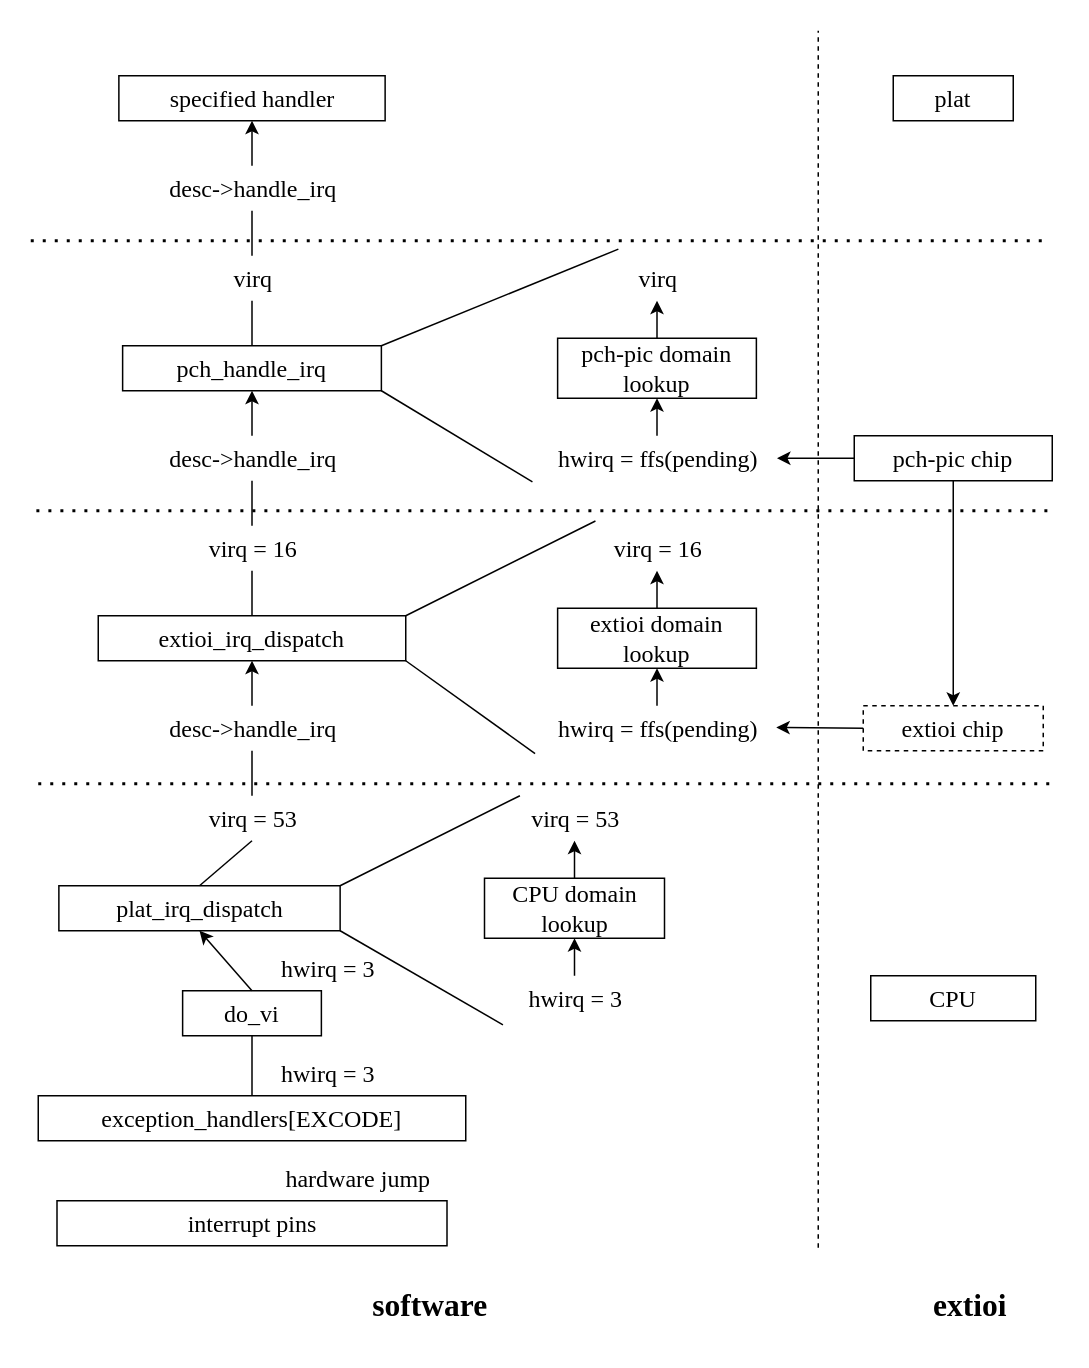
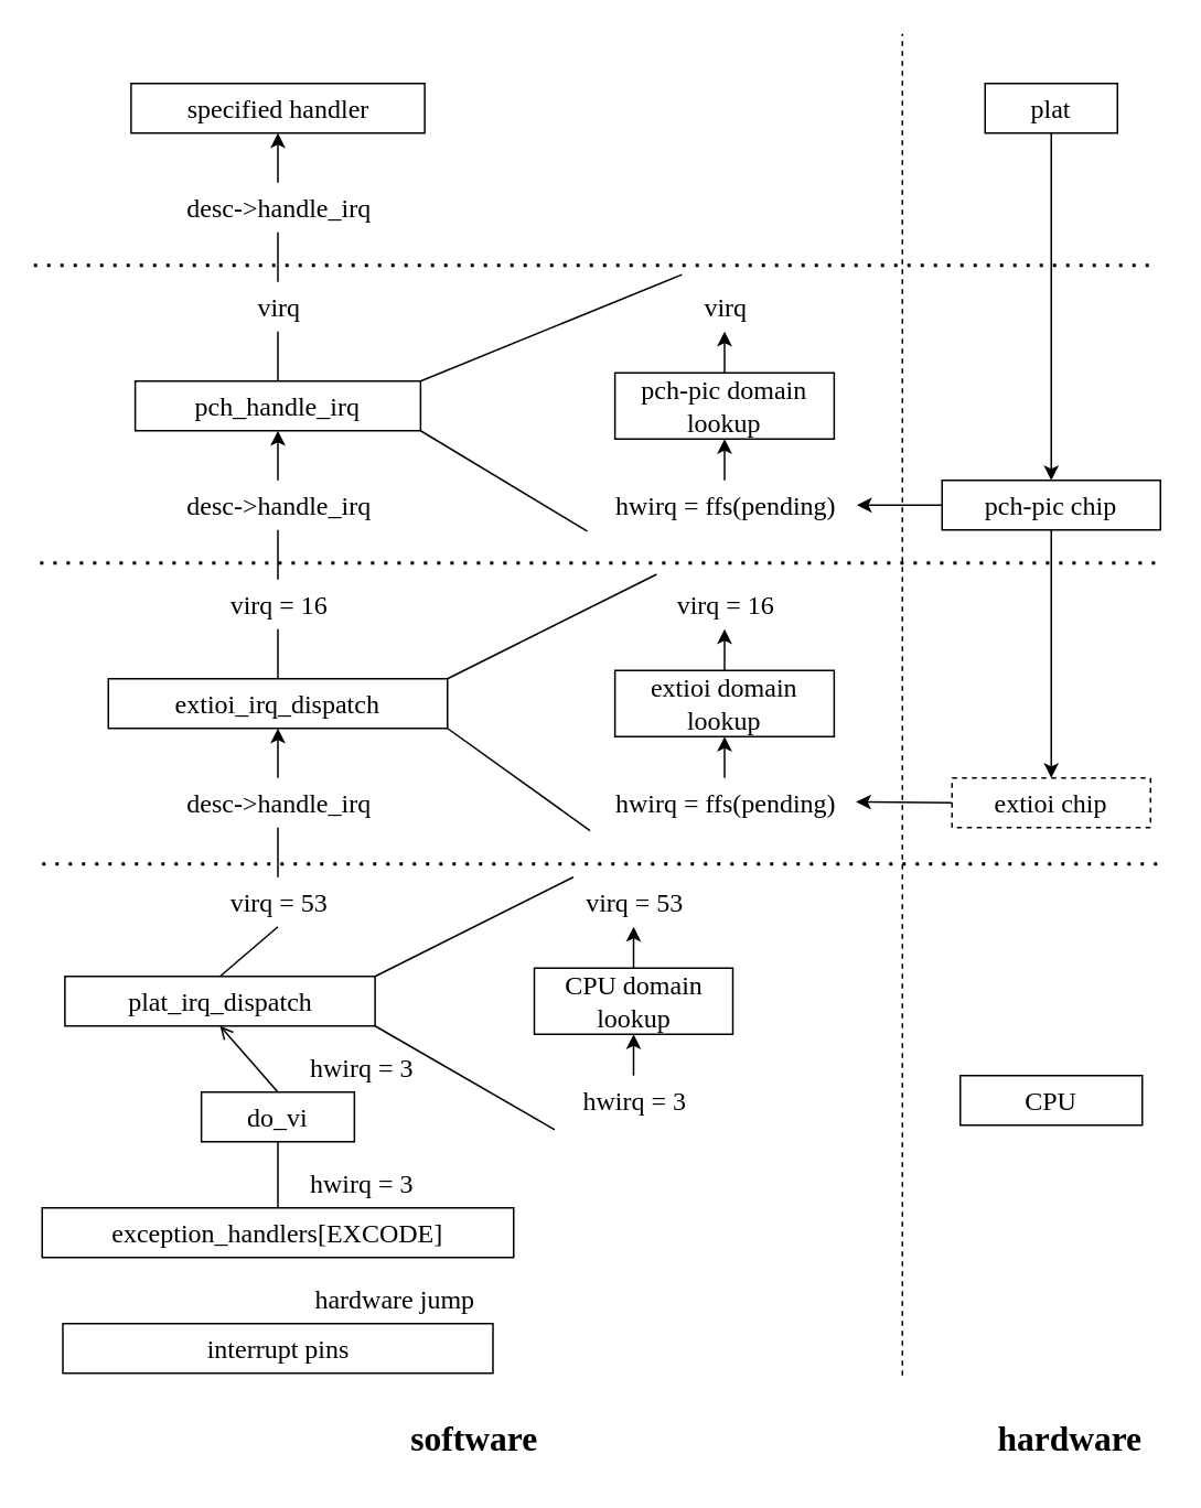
  <mxCell id="0" />
  <mxCell id="1" parent="0" />
  <mxCell id="2" value="" style="group;fontFamily=Times New Roman;" parent="1" vertex="1" connectable="0"><mxGeometry x="25" y="50" width="522.5" height="780" as="geometry" /></mxCell>
  <mxCell id="3" value="" style="group;fontFamily=Times New Roman;" parent="2" vertex="1" connectable="0"><mxGeometry y="360" width="522.5" height="420" as="geometry" /></mxCell>
  <mxCell id="4" value="interrupt pins" style="rounded=0;whiteSpace=wrap;html=1;fontFamily=Times New Roman;fontSize=16;" parent="3" vertex="1"><mxGeometry x="12.5" y="390" width="260" height="30" as="geometry" /></mxCell>
  <mxCell id="5" value="exception_handlers[EXCODE]" style="rounded=0;whiteSpace=wrap;html=1;fontFamily=Times New Roman;fontSize=16;" parent="3" vertex="1"><mxGeometry y="320" width="285" height="30" as="geometry" /></mxCell>
  <mxCell id="6" value="do_vi" style="rounded=0;whiteSpace=wrap;html=1;fontFamily=Times New Roman;fontSize=16;" parent="3" vertex="1"><mxGeometry x="96.25" y="250" width="92.5" height="30" as="geometry" /></mxCell>
  <mxCell id="7" style="edgeStyle=none;html=1;exitX=0.5;exitY=0;exitDx=0;exitDy=0;entryX=0.5;entryY=1;entryDx=0;entryDy=0;fontFamily=Times New Roman;fontSize=16;endArrow=none;" parent="3" source="5" target="6" edge="1"><mxGeometry relative="1" as="geometry" /></mxCell>
  <mxCell id="8" value="hardware jump" style="text;html=1;align=center;verticalAlign=middle;resizable=0;points=[];autosize=1;strokeColor=none;fillColor=none;fontSize=16;fontFamily=Times New Roman;" parent="3" vertex="1"><mxGeometry x="152.5" y="360" width="120" height="30" as="geometry" /></mxCell>
  <mxCell id="9" value="hwirq = 3" style="text;html=1;align=center;verticalAlign=middle;resizable=0;points=[];autosize=1;strokeColor=none;fillColor=none;fontSize=16;fontFamily=Times New Roman;" parent="3" vertex="1"><mxGeometry x="147.5" y="290" width="90" height="30" as="geometry" /></mxCell>
  <mxCell id="10" value="plat_irq_dispatch" style="rounded=0;whiteSpace=wrap;html=1;fontFamily=Times New Roman;fontSize=16;" parent="3" vertex="1"><mxGeometry x="13.75" y="180" width="187.5" height="30" as="geometry" /></mxCell>
- <mxCell id="11" style="edgeStyle=none;html=1;exitX=0.5;exitY=0;exitDx=0;exitDy=0;entryX=0.5;entryY=1;entryDx=0;entryDy=0;fontFamily=Times New Roman;fontSize=16;" parent="3" source="6" target="10" edge="1"><mxGeometry relative="1" as="geometry" /></mxCell>
+ <mxCell id="11" style="edgeStyle=none;html=1;exitX=0.5;exitY=0;exitDx=0;exitDy=0;entryX=0.5;entryY=1;entryDx=0;entryDy=0;fontFamily=Times New Roman;fontSize=16;endArrow=open;" parent="3" source="6" target="10" edge="1"><mxGeometry relative="1" as="geometry" /></mxCell>
  <mxCell id="12" value="hwirq = 3" style="text;html=1;align=center;verticalAlign=middle;resizable=0;points=[];autosize=1;strokeColor=none;fillColor=none;fontSize=16;fontFamily=Times New Roman;" parent="3" vertex="1"><mxGeometry x="147.5" y="220" width="90" height="30" as="geometry" /></mxCell>
  <mxCell id="13" value="CPU domain lookup" style="rounded=0;whiteSpace=wrap;html=1;fontFamily=Times New Roman;fontSize=16;" parent="3" vertex="1"><mxGeometry x="297.5" y="175" width="120" height="40" as="geometry" /></mxCell>
  <mxCell id="14" value="" style="endArrow=classic;html=1;fontFamily=Times New Roman;fontSize=16;entryX=0.5;entryY=1;entryDx=0;entryDy=0;" parent="3" target="13" edge="1"><mxGeometry width="50" height="50" relative="1" as="geometry"><mxPoint x="357.5" y="240" as="sourcePoint" /><mxPoint x="347.5" y="240" as="targetPoint" /></mxGeometry></mxCell>
  <mxCell id="15" value="hwirq = 3" style="text;html=1;align=center;verticalAlign=middle;resizable=0;points=[];autosize=1;strokeColor=none;fillColor=none;fontSize=16;fontFamily=Times New Roman;" parent="3" vertex="1"><mxGeometry x="312.5" y="240" width="90" height="30" as="geometry" /></mxCell>
  <mxCell id="16" value="virq = 53" style="text;html=1;align=center;verticalAlign=middle;resizable=0;points=[];autosize=1;strokeColor=none;fillColor=none;fontSize=16;fontFamily=Times New Roman;" parent="3" vertex="1"><mxGeometry x="317.5" y="120" width="80" height="30" as="geometry" /></mxCell>
  <mxCell id="17" value="" style="endArrow=classic;html=1;fontFamily=Times New Roman;fontSize=16;exitX=0.5;exitY=0;exitDx=0;exitDy=0;entryX=0.5;entryY=1;entryDx=0;entryDy=0;entryPerimeter=0;" parent="3" source="13" target="16" edge="1"><mxGeometry width="50" height="50" relative="1" as="geometry"><mxPoint x="267.5" y="180" as="sourcePoint" /><mxPoint x="317.5" y="130" as="targetPoint" /></mxGeometry></mxCell>
  <mxCell id="18" value="" style="endArrow=none;html=1;fontFamily=Times New Roman;fontSize=16;exitX=1;exitY=0;exitDx=0;exitDy=0;entryX=0.045;entryY=0;entryDx=0;entryDy=0;entryPerimeter=0;" parent="3" source="10" target="16" edge="1"><mxGeometry width="50" height="50" relative="1" as="geometry"><mxPoint x="227.5" y="180" as="sourcePoint" /><mxPoint x="277.5" y="130" as="targetPoint" /></mxGeometry></mxCell>
  <mxCell id="19" value="" style="endArrow=none;html=1;fontFamily=Times New Roman;fontSize=16;entryX=1;entryY=1;entryDx=0;entryDy=0;exitX=-0.03;exitY=1.09;exitDx=0;exitDy=0;exitPerimeter=0;" parent="3" source="15" target="10" edge="1"><mxGeometry width="50" height="50" relative="1" as="geometry"><mxPoint x="227.5" y="290" as="sourcePoint" /><mxPoint x="277.5" y="240" as="targetPoint" /></mxGeometry></mxCell>
  <mxCell id="20" value="extioi_irq_dispatch" style="rounded=0;whiteSpace=wrap;html=1;fontFamily=Times New Roman;fontSize=16;" parent="3" vertex="1"><mxGeometry x="40" width="205" height="30" as="geometry" /></mxCell>
  <mxCell id="21" value="" style="edgeStyle=none;html=1;exitX=0.5;exitY=0;exitDx=0;exitDy=0;entryX=0.5;entryY=1;entryDx=0;entryDy=0;fontFamily=Times New Roman;fontSize=16;endArrow=none;" parent="3" source="10" target="22" edge="1"><mxGeometry relative="1" as="geometry"><mxPoint x="142.5" y="180" as="sourcePoint" /><mxPoint x="142.5" y="-70" as="targetPoint" /></mxGeometry></mxCell>
  <mxCell id="22" value="virq = 53" style="text;html=1;align=center;verticalAlign=middle;resizable=0;points=[];autosize=1;strokeColor=none;fillColor=none;fontSize=16;fontFamily=Times New Roman;" parent="3" vertex="1"><mxGeometry x="102.5" y="120" width="80" height="30" as="geometry" /></mxCell>
  <mxCell id="23" value="" style="edgeStyle=none;html=1;exitX=0.5;exitY=0;exitDx=0;exitDy=0;entryX=0.5;entryY=1;entryDx=0;entryDy=0;fontFamily=Times New Roman;fontSize=16;startArrow=none;endArrow=none;" parent="3" source="22" target="24" edge="1"><mxGeometry relative="1" as="geometry"><mxPoint x="142.5" y="110" as="sourcePoint" /><mxPoint x="142.5" y="-70" as="targetPoint" /></mxGeometry></mxCell>
  <mxCell id="24" value="desc-&amp;gt;handle_irq" style="text;html=1;align=center;verticalAlign=middle;resizable=0;points=[];autosize=1;strokeColor=none;fillColor=none;fontSize=16;fontFamily=Times New Roman;" parent="3" vertex="1"><mxGeometry x="77.5" y="60" width="130" height="30" as="geometry" /></mxCell>
  <mxCell id="25" style="edgeStyle=none;html=1;exitX=0.5;exitY=0;exitDx=0;exitDy=0;entryX=0.5;entryY=1;entryDx=0;entryDy=0;fontFamily=Times New Roman;fontSize=16;startArrow=none;" parent="3" source="24" target="20" edge="1"><mxGeometry relative="1" as="geometry" /></mxCell>
  <mxCell id="26" value="extioi domain lookup" style="rounded=0;whiteSpace=wrap;html=1;fontFamily=Times New Roman;fontSize=16;" parent="3" vertex="1"><mxGeometry x="346.25" y="-5" width="132.5" height="40" as="geometry" /></mxCell>
  <mxCell id="27" value="" style="endArrow=classic;html=1;fontFamily=Times New Roman;fontSize=16;entryX=0.5;entryY=1;entryDx=0;entryDy=0;" parent="3" target="26" edge="1"><mxGeometry width="50" height="50" relative="1" as="geometry"><mxPoint x="412.5" y="60" as="sourcePoint" /><mxPoint x="20" y="-520" as="targetPoint" /></mxGeometry></mxCell>
  <mxCell id="28" value="hwirq = ffs(pending)" style="text;html=1;align=center;verticalAlign=middle;resizable=0;points=[];autosize=1;strokeColor=none;fillColor=none;fontSize=16;fontFamily=Times New Roman;" parent="3" vertex="1"><mxGeometry x="332.5" y="60" width="160" height="30" as="geometry" /></mxCell>
  <mxCell id="29" value="virq = 16" style="text;html=1;align=center;verticalAlign=middle;resizable=0;points=[];autosize=1;strokeColor=none;fillColor=none;fontSize=16;fontFamily=Times New Roman;" parent="3" vertex="1"><mxGeometry x="372.5" y="-60" width="80" height="30" as="geometry" /></mxCell>
  <mxCell id="30" value="" style="endArrow=classic;html=1;fontFamily=Times New Roman;fontSize=16;exitX=0.5;exitY=0;exitDx=0;exitDy=0;entryX=0.5;entryY=1;entryDx=0;entryDy=0;entryPerimeter=0;" parent="3" source="26" target="29" edge="1"><mxGeometry width="50" height="50" relative="1" as="geometry"><mxPoint x="-60" y="-580" as="sourcePoint" /><mxPoint x="-10" y="-630" as="targetPoint" /></mxGeometry></mxCell>
  <mxCell id="31" value="" style="endArrow=none;html=1;fontFamily=Times New Roman;fontSize=16;entryX=1;entryY=1;entryDx=0;entryDy=0;exitX=-0.008;exitY=1.062;exitDx=0;exitDy=0;exitPerimeter=0;" parent="3" source="28" target="20" edge="1"><mxGeometry width="50" height="50" relative="1" as="geometry"><mxPoint x="217.5" y="120" as="sourcePoint" /><mxPoint x="267.5" y="70" as="targetPoint" /></mxGeometry></mxCell>
  <mxCell id="32" value="" style="endArrow=none;html=1;fontFamily=Times New Roman;fontSize=16;exitX=1;exitY=0;exitDx=0;exitDy=0;entryX=-0.013;entryY=-0.106;entryDx=0;entryDy=0;entryPerimeter=0;" parent="3" source="20" target="29" edge="1"><mxGeometry width="50" height="50" relative="1" as="geometry"><mxPoint x="257.5" y="-20" as="sourcePoint" /><mxPoint x="307.5" y="-70" as="targetPoint" /></mxGeometry></mxCell>
  <mxCell id="33" value="" style="endArrow=none;dashed=1;html=1;dashPattern=1 3;strokeWidth=2;fontFamily=Times New Roman;fontSize=16;" parent="3" edge="1"><mxGeometry width="50" height="50" relative="1" as="geometry"><mxPoint y="112" as="sourcePoint" /><mxPoint x="680" y="112" as="targetPoint" /></mxGeometry></mxCell>
  <mxCell id="34" value="pch_handle_irq" style="rounded=0;whiteSpace=wrap;html=1;fontFamily=Times New Roman;fontSize=16;" parent="2" vertex="1"><mxGeometry x="56.25" y="180" width="172.5" height="30" as="geometry" /></mxCell>
  <mxCell id="35" style="edgeStyle=none;html=1;exitX=0.5;exitY=0;exitDx=0;exitDy=0;entryX=0.5;entryY=1;entryDx=0;entryDy=0;fontFamily=Times New Roman;fontSize=16;startArrow=none;" parent="2" source="39" target="34" edge="1"><mxGeometry relative="1" as="geometry" /></mxCell>
  <mxCell id="36" value="" style="edgeStyle=none;html=1;exitX=0.5;exitY=0;exitDx=0;exitDy=0;entryX=0.5;entryY=1;entryDx=0;entryDy=0;fontFamily=Times New Roman;fontSize=16;endArrow=none;" parent="2" source="20" target="37" edge="1"><mxGeometry relative="1" as="geometry"><mxPoint x="142.5" y="360" as="sourcePoint" /><mxPoint x="142.5" y="190.0" as="targetPoint" /></mxGeometry></mxCell>
  <mxCell id="37" value="virq = 16" style="text;html=1;align=center;verticalAlign=middle;resizable=0;points=[];autosize=1;strokeColor=none;fillColor=none;fontSize=16;fontFamily=Times New Roman;" parent="2" vertex="1"><mxGeometry x="102.5" y="300" width="80" height="30" as="geometry" /></mxCell>
  <mxCell id="38" value="" style="edgeStyle=none;html=1;exitX=0.5;exitY=0;exitDx=0;exitDy=0;entryX=0.5;entryY=1;entryDx=0;entryDy=0;fontFamily=Times New Roman;fontSize=16;startArrow=none;endArrow=none;" parent="2" source="37" target="39" edge="1"><mxGeometry relative="1" as="geometry"><mxPoint x="142.5" y="300.0" as="sourcePoint" /><mxPoint x="142.5" y="190.0" as="targetPoint" /></mxGeometry></mxCell>
  <mxCell id="39" value="desc-&amp;gt;handle_irq" style="text;html=1;align=center;verticalAlign=middle;resizable=0;points=[];autosize=1;strokeColor=none;fillColor=none;fontSize=16;fontFamily=Times New Roman;" parent="2" vertex="1"><mxGeometry x="77.5" y="240" width="130" height="30" as="geometry" /></mxCell>
  <mxCell id="40" value="pch-pic domain lookup" style="rounded=0;whiteSpace=wrap;html=1;fontFamily=Times New Roman;fontSize=16;" parent="2" vertex="1"><mxGeometry x="346.25" y="175" width="132.5" height="40" as="geometry" /></mxCell>
  <mxCell id="41" value="" style="endArrow=classic;html=1;fontFamily=Times New Roman;fontSize=16;entryX=0.5;entryY=1;entryDx=0;entryDy=0;" parent="2" target="40" edge="1"><mxGeometry width="50" height="50" relative="1" as="geometry"><mxPoint x="412.5" y="240" as="sourcePoint" /><mxPoint x="-50" y="-930" as="targetPoint" /></mxGeometry></mxCell>
  <mxCell id="42" value="hwirq = ffs(pending)" style="text;html=1;align=center;verticalAlign=middle;resizable=0;points=[];autosize=1;strokeColor=none;fillColor=none;fontSize=16;fontFamily=Times New Roman;" parent="2" vertex="1"><mxGeometry x="332.5" y="240" width="160" height="30" as="geometry" /></mxCell>
  <mxCell id="43" value="virq" style="text;html=1;align=center;verticalAlign=middle;resizable=0;points=[];autosize=1;strokeColor=none;fillColor=none;fontSize=16;fontFamily=Times New Roman;" parent="2" vertex="1"><mxGeometry x="387.5" y="120" width="50" height="30" as="geometry" /></mxCell>
  <mxCell id="44" value="" style="endArrow=classic;html=1;fontFamily=Times New Roman;fontSize=16;exitX=0.5;exitY=0;exitDx=0;exitDy=0;entryX=0.5;entryY=1;entryDx=0;entryDy=0;entryPerimeter=0;" parent="2" source="40" target="43" edge="1"><mxGeometry width="50" height="50" relative="1" as="geometry"><mxPoint x="-130" y="-990" as="sourcePoint" /><mxPoint x="-80" y="-1040" as="targetPoint" /></mxGeometry></mxCell>
  <mxCell id="45" value="" style="endArrow=none;html=1;fontFamily=Times New Roman;fontSize=16;entryX=1;entryY=1;entryDx=0;entryDy=0;exitX=-0.019;exitY=1.027;exitDx=0;exitDy=0;exitPerimeter=0;" parent="2" source="42" target="34" edge="1"><mxGeometry width="50" height="50" relative="1" as="geometry"><mxPoint x="260" y="310" as="sourcePoint" /><mxPoint x="310" y="260" as="targetPoint" /></mxGeometry></mxCell>
  <mxCell id="46" value="" style="endArrow=none;html=1;fontFamily=Times New Roman;fontSize=16;exitX=1;exitY=0;exitDx=0;exitDy=0;entryX=-0.015;entryY=-0.147;entryDx=0;entryDy=0;entryPerimeter=0;" parent="2" source="34" target="43" edge="1"><mxGeometry width="50" height="50" relative="1" as="geometry"><mxPoint x="270" y="110" as="sourcePoint" /><mxPoint x="320" y="60" as="targetPoint" /></mxGeometry></mxCell>
  <mxCell id="47" value="" style="endArrow=none;html=1;fontFamily=Times New Roman;fontSize=16;exitX=0.5;exitY=0;exitDx=0;exitDy=0;" parent="2" source="34" target="48" edge="1"><mxGeometry width="50" height="50" relative="1" as="geometry"><mxPoint x="142.5" y="180" as="sourcePoint" /><mxPoint x="143" y="-30" as="targetPoint" /></mxGeometry></mxCell>
  <mxCell id="48" value="virq" style="text;html=1;align=center;verticalAlign=middle;resizable=0;points=[];autosize=1;strokeColor=none;fillColor=none;fontSize=16;fontFamily=Times New Roman;" parent="2" vertex="1"><mxGeometry x="117.5" y="120" width="50" height="30" as="geometry" /></mxCell>
  <mxCell id="49" value="" style="endArrow=none;html=1;fontFamily=Times New Roman;fontSize=16;exitX=0.5;exitY=0;exitDx=0;exitDy=0;startArrow=none;" parent="2" source="48" target="50" edge="1"><mxGeometry width="50" height="50" relative="1" as="geometry"><mxPoint x="142.5" y="120" as="sourcePoint" /><mxPoint x="143" y="-30" as="targetPoint" /></mxGeometry></mxCell>
  <mxCell id="50" value="desc-&amp;gt;handle_irq" style="text;html=1;align=center;verticalAlign=middle;resizable=0;points=[];autosize=1;strokeColor=none;fillColor=none;fontSize=16;fontFamily=Times New Roman;" parent="2" vertex="1"><mxGeometry x="77.5" y="60" width="130" height="30" as="geometry" /></mxCell>
  <mxCell id="51" value="specified handler" style="rounded=0;whiteSpace=wrap;html=1;fontFamily=Times New Roman;fontSize=16;" parent="2" vertex="1"><mxGeometry x="53.75" width="177.5" height="30" as="geometry" /></mxCell>
  <mxCell id="52" value="" style="endArrow=classic;html=1;fontFamily=Times New Roman;fontSize=16;exitX=0.5;exitY=0;exitDx=0;exitDy=0;startArrow=none;entryX=0.5;entryY=1;entryDx=0;entryDy=0;" parent="2" source="50" target="51" edge="1"><mxGeometry width="50" height="50" relative="1" as="geometry"><mxPoint x="170" y="110" as="sourcePoint" /><mxPoint x="143" y="10" as="targetPoint" /></mxGeometry></mxCell>
+ <mxCell id="53" style="edgeStyle=none;html=1;exitX=0.5;exitY=1;exitDx=0;exitDy=0;entryX=0.5;entryY=0;entryDx=0;entryDy=0;fontFamily=Times New Roman;fontSize=16;" parent="1" source="54" target="62" edge="1"><mxGeometry relative="1" as="geometry"><mxPoint x="658.75" y="292" as="targetPoint" /></mxGeometry></mxCell>
  <mxCell id="54" value="plat" style="rounded=0;whiteSpace=wrap;html=1;fontFamily=Times New Roman;fontSize=16;container=0;" parent="1" vertex="1"><mxGeometry x="595" y="50" width="80" height="30" as="geometry" /></mxCell>
  <mxCell id="55" value="" style="rounded=0;whiteSpace=wrap;html=1;container=0;fontFamily=Times New Roman;" parent="1" vertex="1"><mxGeometry x="696.25" y="500" width="7.5" as="geometry" /></mxCell>
  <mxCell id="56" value="" style="group;fontFamily=Times New Roman;" parent="1" vertex="1" connectable="0"><mxGeometry x="580" y="650" width="110" height="30" as="geometry" /></mxCell>
  <mxCell id="57" value="CPU" style="rounded=0;whiteSpace=wrap;html=1;fontFamily=Times New Roman;fontSize=16;container=0;" parent="56" vertex="1"><mxGeometry width="110" height="30" as="geometry" /></mxCell>
  <mxCell id="58" value="" style="group;fontFamily=Times New Roman;" parent="1" vertex="1" connectable="0"><mxGeometry x="575" y="470" width="120" height="30" as="geometry" /></mxCell>
  <mxCell id="59" value="extioi chip" style="rounded=0;whiteSpace=wrap;html=1;fontSize=16;fontFamily=Times New Roman;container=0;dashed=1;" parent="58" vertex="1"><mxGeometry width="120" height="30" as="geometry" /></mxCell>
  <mxCell id="60" value="" style="group;fontFamily=Times New Roman;" parent="1" vertex="1" connectable="0"><mxGeometry x="569" y="260" width="132" height="60" as="geometry" /></mxCell>
  <mxCell id="61" value="" style="group;fontFamily=Times New Roman;" parent="60" vertex="1" connectable="0"><mxGeometry y="30" width="132" height="30" as="geometry" /></mxCell>
  <mxCell id="62" value="pch-pic chip" style="rounded=0;whiteSpace=wrap;html=1;fontFamily=Times New Roman;fontSize=16;container=0;" parent="61" vertex="1"><mxGeometry width="132" height="30" as="geometry" /></mxCell>
  <mxCell id="63" value="" style="endArrow=none;dashed=1;html=1;fontFamily=Times New Roman;fontSize=16;" parent="1" edge="1"><mxGeometry width="50" height="50" relative="1" as="geometry"><mxPoint x="545" y="831.28" as="sourcePoint" /><mxPoint x="545" y="20" as="targetPoint" /></mxGeometry></mxCell>
  <mxCell id="64" value="" style="endArrow=none;dashed=1;html=1;dashPattern=1 3;strokeWidth=2;fontFamily=Times New Roman;fontSize=16;" parent="1" edge="1"><mxGeometry width="50" height="50" relative="1" as="geometry"><mxPoint x="23.75" y="340" as="sourcePoint" /><mxPoint x="703.75" y="340" as="targetPoint" /></mxGeometry></mxCell>
  <mxCell id="65" value="" style="endArrow=none;dashed=1;html=1;dashPattern=1 3;strokeWidth=2;fontFamily=Times New Roman;fontSize=16;" parent="1" edge="1"><mxGeometry width="50" height="50" relative="1" as="geometry"><mxPoint x="20" y="160" as="sourcePoint" /><mxPoint x="700" y="160" as="targetPoint" /></mxGeometry></mxCell>
  <mxCell id="66" style="edgeStyle=none;html=1;exitX=0.5;exitY=1;exitDx=0;exitDy=0;entryX=0.5;entryY=0;entryDx=0;entryDy=0;fontFamily=Times New Roman;fontSize=16;" parent="1" source="62" target="59" edge="1"><mxGeometry relative="1" as="geometry"><mxPoint x="675" y="470" as="targetPoint" /></mxGeometry></mxCell>
  <mxCell id="67" value="&lt;font style=&quot;font-size: 21px;&quot;&gt;&lt;b&gt;software&lt;/b&gt;&lt;/font&gt;" style="text;html=1;align=center;verticalAlign=middle;resizable=0;points=[];autosize=1;strokeColor=none;fillColor=none;fontSize=16;fontFamily=Times New Roman;" parent="1" vertex="1"><mxGeometry x="236.25" y="850" width="100" height="40" as="geometry" /></mxCell>
- <mxCell id="68" value="&lt;font style=&quot;font-size: 21px;&quot;&gt;&lt;b&gt;extioi&lt;/b&gt;&lt;/font&gt;" style="text;html=1;align=center;verticalAlign=middle;resizable=0;points=[];autosize=1;strokeColor=none;fillColor=none;fontSize=16;fontFamily=Times New Roman;" parent="1" vertex="1"><mxGeometry x="591" y="850" width="110" height="40" as="geometry" /></mxCell>
+ <mxCell id="68" value="&lt;font style=&quot;font-size: 21px;&quot;&gt;&lt;b&gt;hardware&lt;/b&gt;&lt;/font&gt;" style="text;html=1;align=center;verticalAlign=middle;resizable=0;points=[];autosize=1;strokeColor=none;fillColor=none;fontSize=16;fontFamily=Times New Roman;" parent="1" vertex="1"><mxGeometry x="591" y="850" width="110" height="40" as="geometry" /></mxCell>
  <mxCell id="69" style="edgeStyle=none;html=1;exitX=0;exitY=0.5;exitDx=0;exitDy=0;fontFamily=Times New Roman;fontSize=21;" parent="1" source="62" target="42" edge="1"><mxGeometry relative="1" as="geometry" /></mxCell>
  <mxCell id="70" style="edgeStyle=none;html=1;exitX=0;exitY=0.5;exitDx=0;exitDy=0;entryX=0.997;entryY=0.482;entryDx=0;entryDy=0;entryPerimeter=0;fontFamily=Times New Roman;fontSize=21;" parent="1" source="59" target="28" edge="1"><mxGeometry relative="1" as="geometry" /></mxCell>
